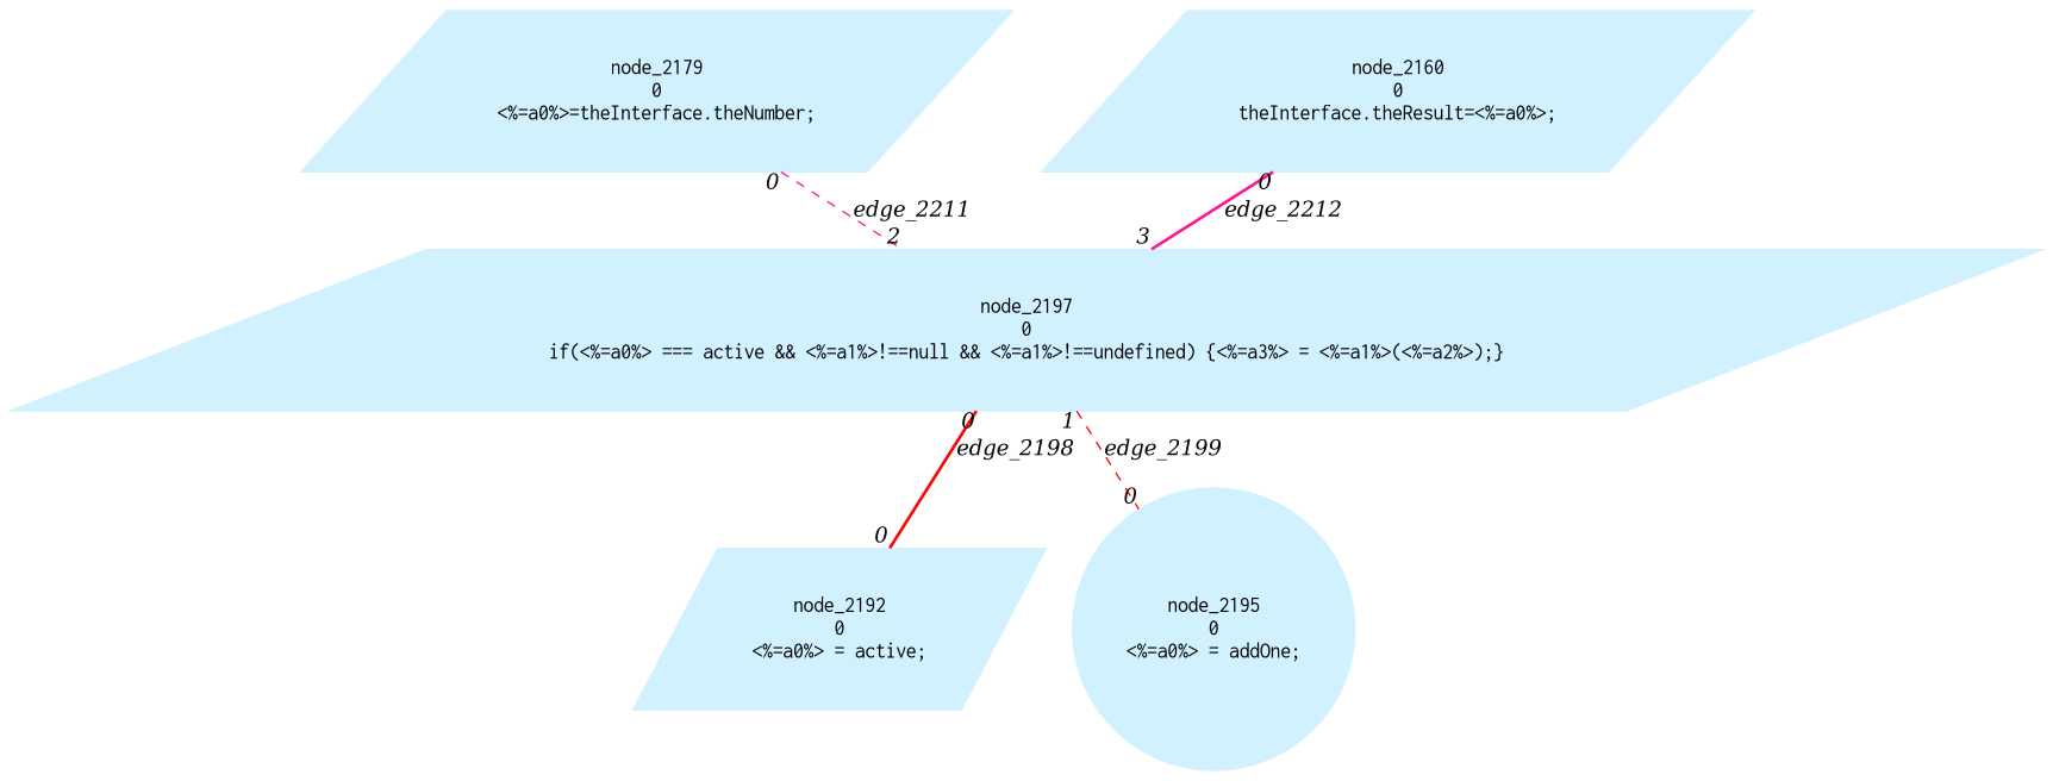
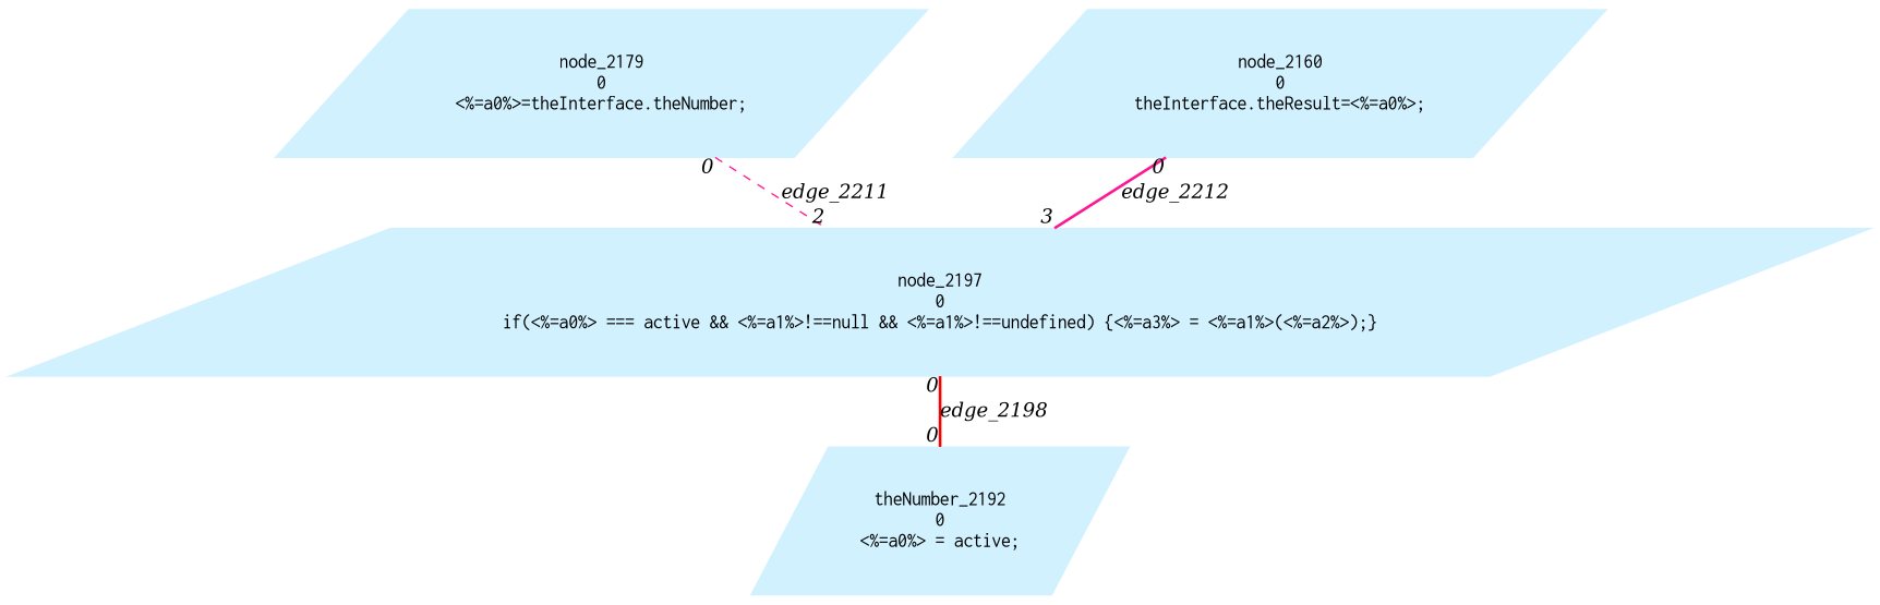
  digraph {
    node [color="#d1f1ff" fontname=Courier shape=parallelogram style=filled]
    edge [arrowHead=none color=deeppink dir=none fontname="Times-Italic" headlabel=0 style=dashed taillabel=0]
    n1 [label="node_2179\n0\n<%=a0%>=theInterface.theNumber;\n"]
    n2 [label="node_2197\n0\nif(<%=a0%> === active && <%=a1%>!==null && <%=a1%>!==undefined) {<%=a3%> = <%=a1%>(<%=a2%>);}\n"]
-   n3 [label="node_2192\n0\n<%=a0%> = active;\n"]
-   n4 [label="node_2195\n0\n<%=a0%> = addOne;\n" shape=circle]
+   n3 [label="theNumber_2192\n0\n<%=a0%> = active;\n"]
    n5 [label="node_2160\n0\ntheInterface.theResult=<%=a0%>;\n"]
    n1 -> n2 [headlabel=2 label=edge_2211]
    n2 -> n3 [color=red label=edge_2198 style=bold]
-   n2 -> n4 [color=red label=edge_2199 taillabel=1]
    n5 -> n2 [headlabel=3 label=edge_2212 style=bold]
  }
